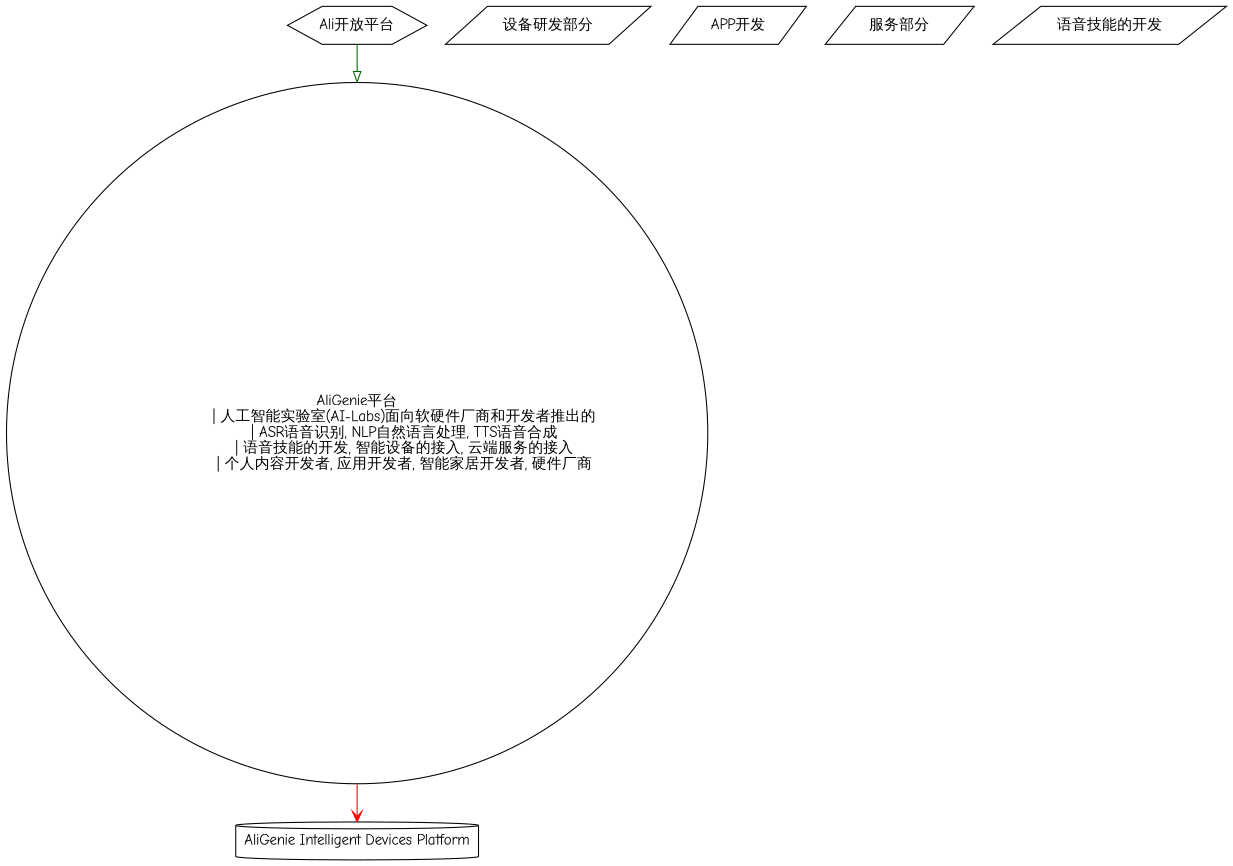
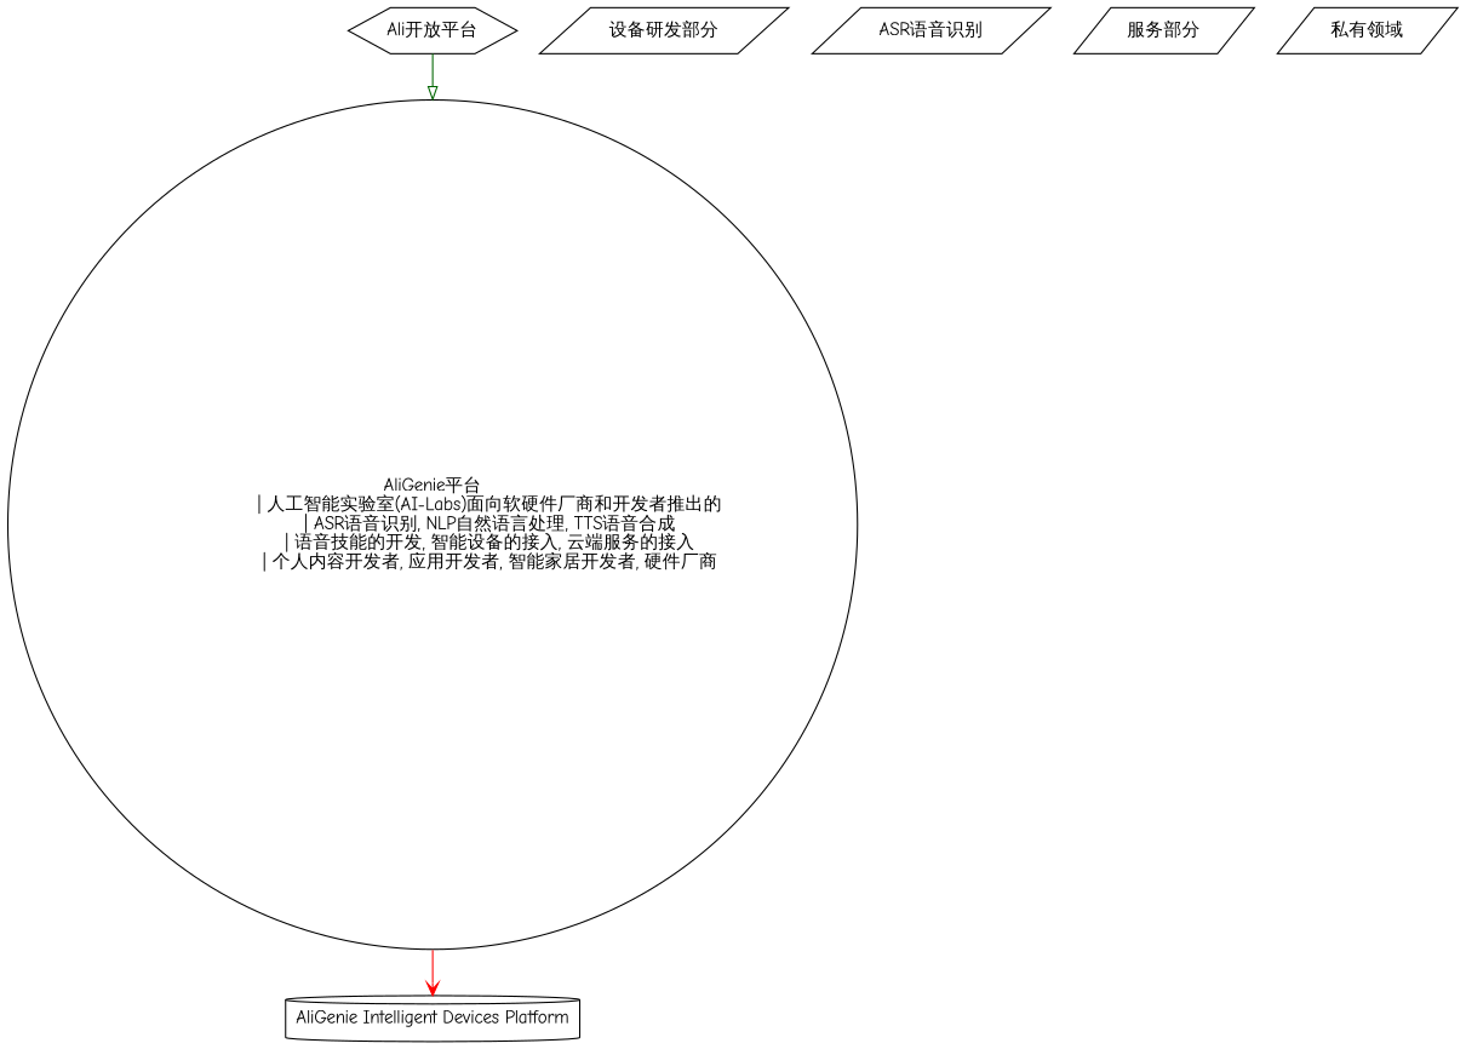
  digraph {
    fontname="Comic Neue"
    node [fontname="Comic Neue" shape=parallelogram]
    edge [fontname="Comic Neue"]
    n1 [label="AliGenie平台\n                    | 人工智能实验室(AI-Labs)面向软硬件厂商和开发者推出的\n                    | ASR语音识别, NLP自然语言处理, TTS语音合成\n                    | 语音技能的开发, 智能设备的接入, 云端服务的接入\n                    | 个人内容开发者, 应用开发者, 智能家居开发者, 硬件厂商" shape=circle]
    n2 [label="AliGenie Intelligent Devices Platform" shape=cylinder]
    "Ali开放平台" [shape=hexagon]
    "设备研发部分"
-   "APP开发"
+   "APP开发" [label="ASR语音识别"]
    "服务部分"
-   "私有领域" [label="语音技能的开发"]
+   "私有领域"
    n1 -> n2 [arrowhead=vee color=red]
    "Ali开放平台" -> n1 [arrowhead=onormal color=darkgreen]
  }
